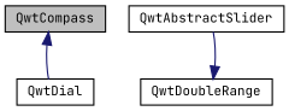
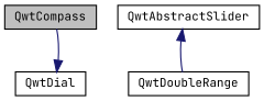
  digraph {
    fontname="JetBrains Mono"
    node [color=black fillcolor=white fontname="JetBrains Mono" fontsize=10 shape=record style=filled]
    edge [color=midnightblue dir=back fontname="JetBrains Mono" fontsize=10 labelfontname=FreeSans labelfontsize=10 style=solid]
    n1 [fillcolor=grey75 fontcolor=black height=0.2 label=QwtCompass width=0.4]
    n2 [height=0.2 label=QwtDial width=0.4]
    n3 [height=0.2 label=QwtAbstractSlider width=0.4]
    n4 [height=0.2 label=QwtDoubleRange width=0.4]
-   n1 -> n2
-   n4 -> n3
+   n2 -> n1
+   n3 -> n4
  }
